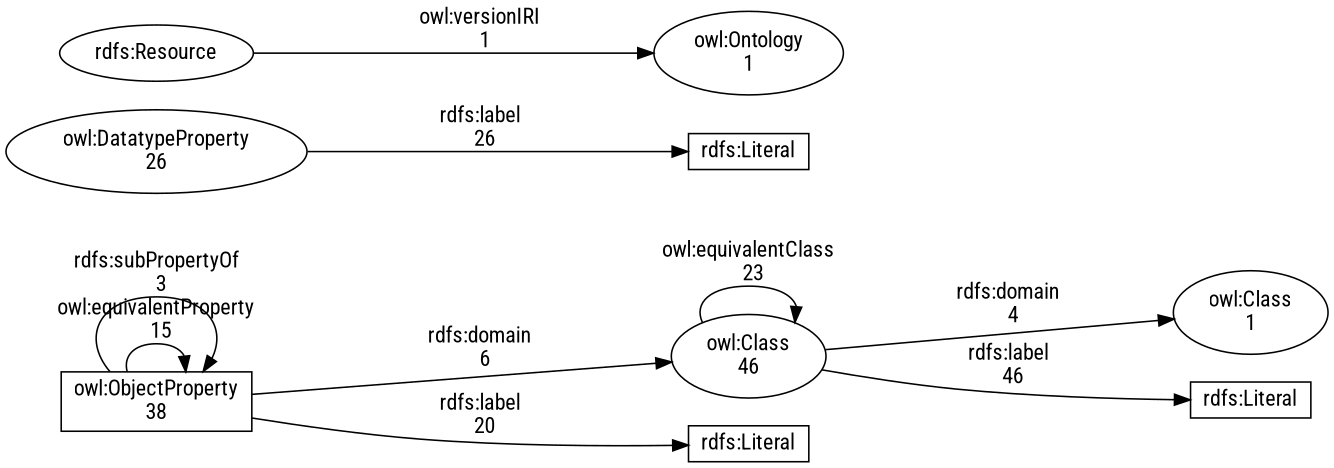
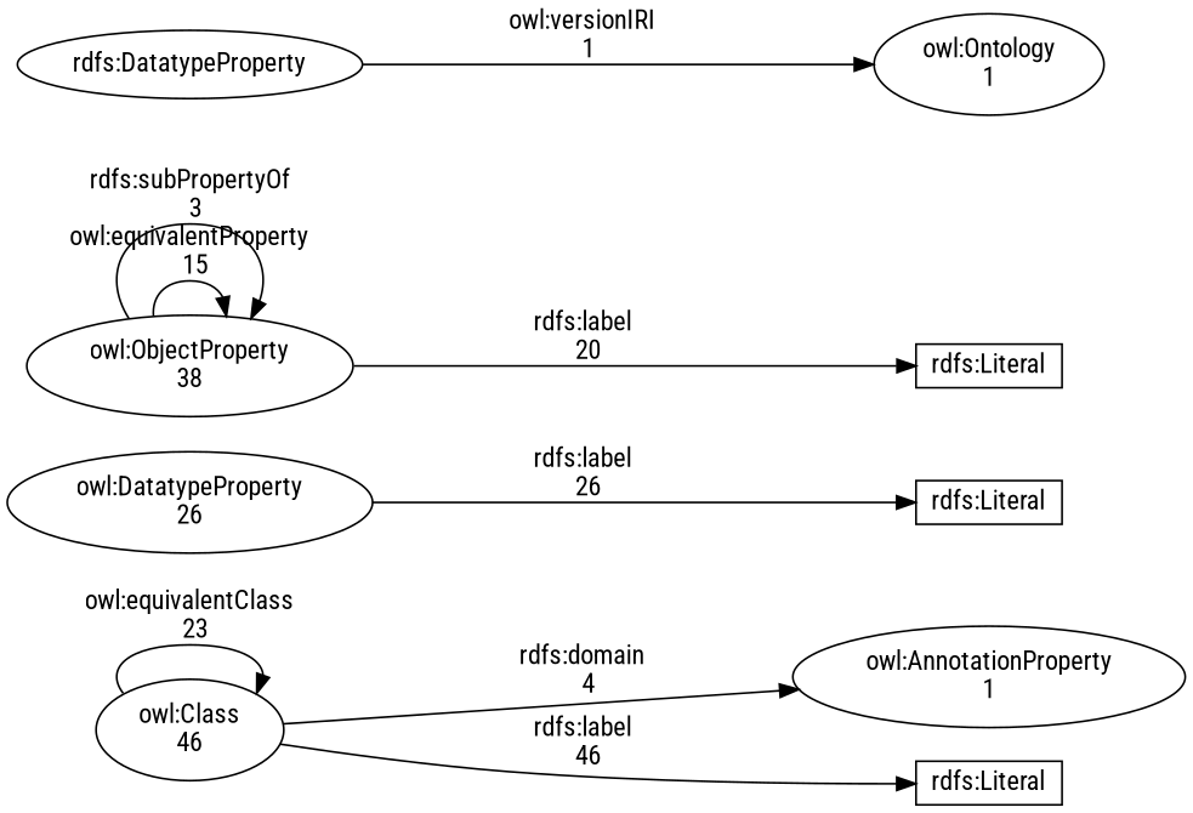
  digraph {
    fontname="Roboto Condensed"
    rankdir=LR
    ranksep=2
    node [fontname="Roboto Condensed"]
    edge [fontname="Roboto Condensed"]
-   n1 [label="owl:Class\n1"]
+   n1 [label="owl:AnnotationProperty\n1"]
    n2 [label="owl:Class\n46"]
    n3 [height=0.3 label="rdfs:Literal" shape=box]
    n4 [label="owl:DatatypeProperty\n26"]
    n5 [height=0.3 label="rdfs:Literal" shape=box]
-   n6 [label="owl:ObjectProperty\n38" shape=box]
+   n6 [label="owl:ObjectProperty\n38"]
    n7 [height=0.3 label="rdfs:Literal" shape=box]
    n8 [label="owl:Ontology\n1"]
-   n9 [label="rdfs:Resource"]
+   n9 [label="rdfs:DatatypeProperty"]
    n2 -> n1 [label="rdfs:domain\n  4"]
    n2 -> n2 [label="owl:equivalentClass\n  23"]
    n2 -> n3 [label="rdfs:label\n  46"]
    n4 -> n5 [label="rdfs:label\n  26"]
-   n6 -> n2 [label="rdfs:domain\n  6"]
    n6 -> n6 [label="owl:equivalentProperty\n  15"]
    n6 -> n6 [label="rdfs:subPropertyOf\n  3"]
    n6 -> n7 [label="rdfs:label\n  20"]
    n9 -> n8 [label="owl:versionIRI\n  1"]
  }
